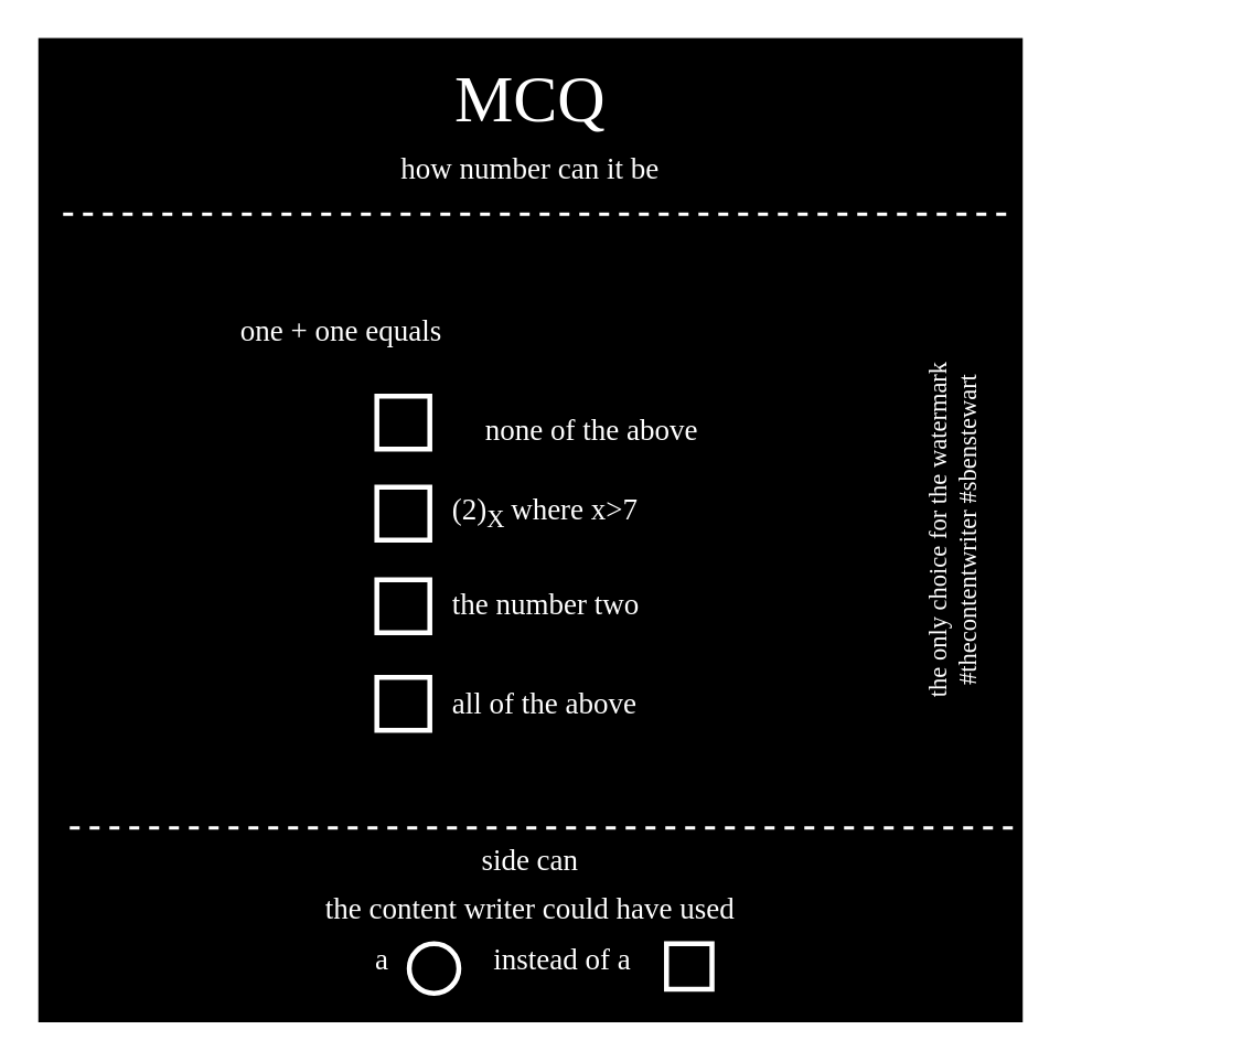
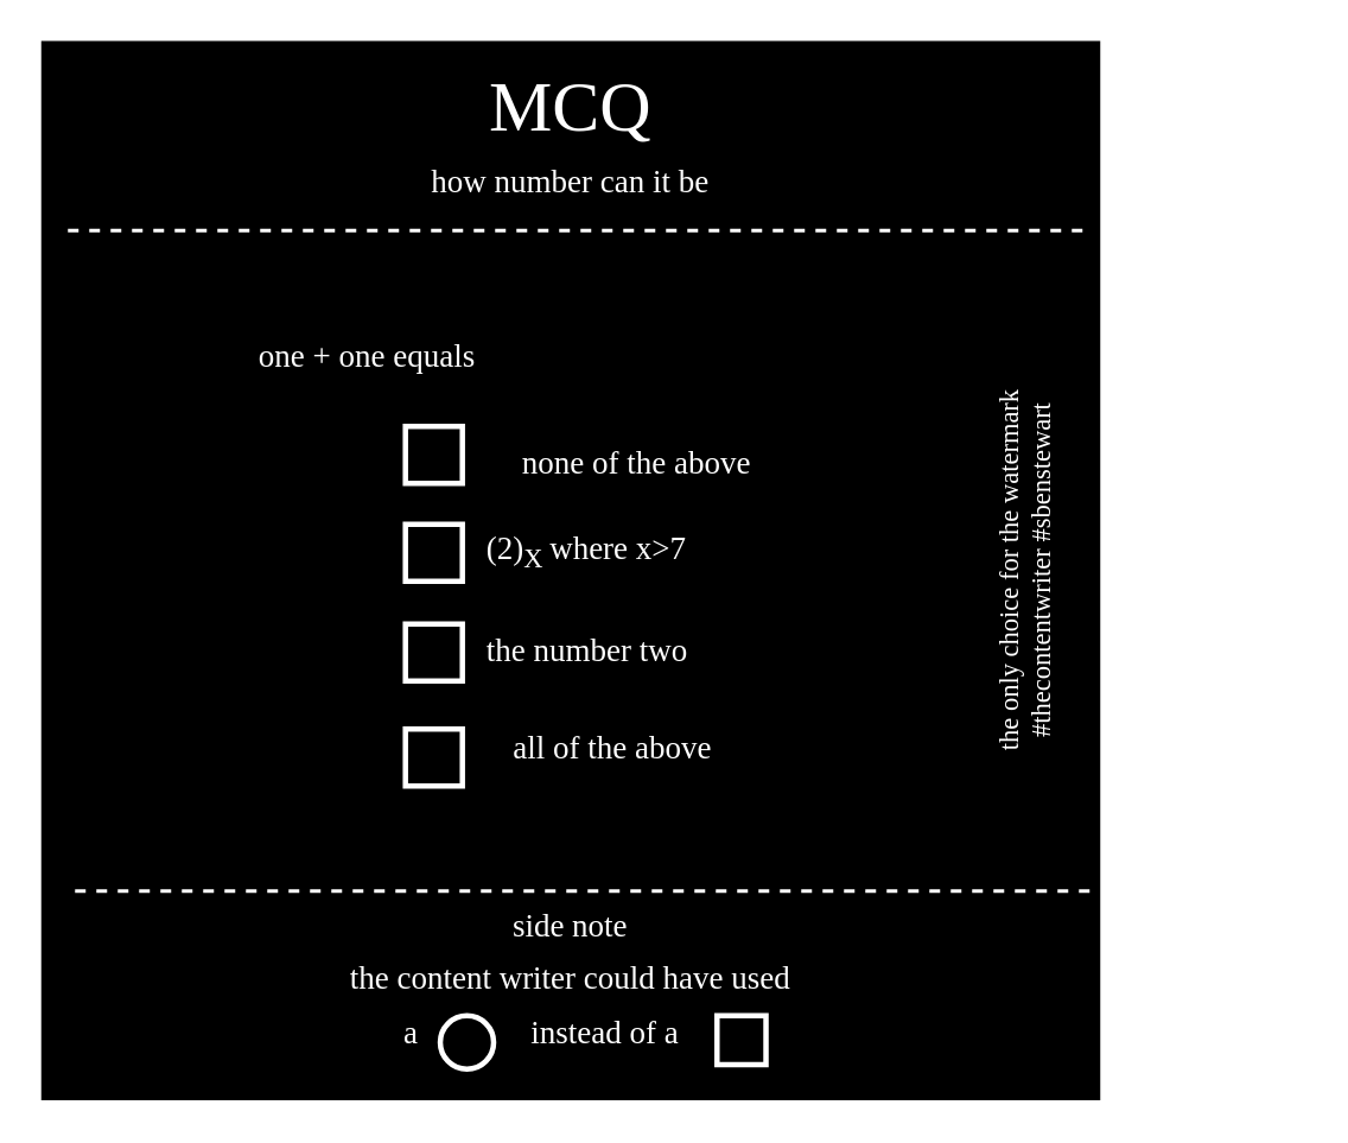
  <mxCell id="0" />
  <mxCell id="1" parent="0" />
  <mxCell id="2" value="" style="whiteSpace=wrap;html=1;aspect=fixed;strokeWidth=5;fontFamily=xkcd;fillColor=#000000;strokeColor=#FFFFFF;" parent="1" vertex="1"><mxGeometry x="20" y="20" width="600" height="600" as="geometry" /></mxCell>
  <mxCell id="3" value="&lt;font&gt;&lt;span style=&quot;font-size: 40px&quot;&gt;&lt;font color=&quot;#ffffff&quot;&gt;MCQ&lt;/font&gt;&lt;/span&gt;&lt;br&gt;&lt;/font&gt;" style="text;html=1;strokeColor=none;fillColor=none;align=center;verticalAlign=middle;whiteSpace=wrap;rounded=0;fontFamily=xkcd;" parent="1" vertex="1"><mxGeometry x="35" y="48" width="570" height="22" as="geometry" /></mxCell>
  <mxCell id="4" value="&lt;font&gt;&lt;span style=&quot;font-size: 18px&quot;&gt;&lt;font color=&quot;#ffffff&quot;&gt;how number can it be&lt;/font&gt;&lt;/span&gt;&lt;br&gt;&lt;/font&gt;" style="text;html=1;strokeColor=none;fillColor=none;align=center;verticalAlign=middle;whiteSpace=wrap;rounded=0;fontFamily=xkcd;" parent="1" vertex="1"><mxGeometry x="20" y="92" width="600" height="20" as="geometry" /></mxCell>
  <mxCell id="5" value="" style="endArrow=none;dashed=1;html=1;strokeWidth=2;strokeColor=#FFFFFF;" parent="1" edge="1"><mxGeometry width="50" height="50" relative="1" as="geometry"><mxPoint x="607.5" y="129" as="sourcePoint" /><mxPoint x="32.5" y="129" as="targetPoint" /></mxGeometry></mxCell>
  <mxCell id="6" value="" style="endArrow=none;dashed=1;html=1;strokeWidth=2;strokeColor=#FFFFFF;" parent="1" edge="1"><mxGeometry width="50" height="50" relative="1" as="geometry"><mxPoint x="611.5" y="500" as="sourcePoint" /><mxPoint x="36.5" y="500" as="targetPoint" /></mxGeometry></mxCell>
- <mxCell id="7" value="&lt;font style=&quot;font-size: 18px&quot;&gt;&lt;font color=&quot;#ffffff&quot; style=&quot;font-size: 18px&quot;&gt;&lt;span&gt;side can&lt;/span&gt;&lt;/font&gt;&lt;br&gt;&lt;/font&gt;" style="text;html=1;strokeColor=none;fillColor=none;align=center;verticalAlign=middle;whiteSpace=wrap;rounded=0;fontFamily=xkcd;" parent="1" vertex="1"><mxGeometry x="20" y="500" width="600" height="40" as="geometry" /></mxCell>
+ <mxCell id="7" value="&lt;font style=&quot;font-size: 18px&quot;&gt;&lt;font color=&quot;#ffffff&quot; style=&quot;font-size: 18px&quot;&gt;&lt;span&gt;side note&lt;/span&gt;&lt;/font&gt;&lt;br&gt;&lt;/font&gt;" style="text;html=1;strokeColor=none;fillColor=none;align=center;verticalAlign=middle;whiteSpace=wrap;rounded=0;fontFamily=xkcd;" parent="1" vertex="1"><mxGeometry x="20" y="500" width="600" height="40" as="geometry" /></mxCell>
  <mxCell id="8" style="edgeStyle=orthogonalEdgeStyle;rounded=0;orthogonalLoop=1;jettySize=auto;html=1;exitX=0.5;exitY=1;exitDx=0;exitDy=0;strokeWidth=2;" parent="1" edge="1"><mxGeometry relative="1" as="geometry"><mxPoint x="471" y="381" as="sourcePoint" /><mxPoint x="471" y="381" as="targetPoint" /></mxGeometry></mxCell>
  <mxCell id="9" value="&lt;font style=&quot;font-size: 15px&quot;&gt;&lt;font color=&quot;#ffffff&quot;&gt;the only choice for the watermark&lt;br&gt;#thecontentwriter #sbenstewart&lt;/font&gt;&lt;br&gt;&lt;/font&gt;" style="text;html=1;strokeColor=none;fillColor=none;align=center;verticalAlign=middle;whiteSpace=wrap;rounded=0;rotation=-90;fontFamily=xkcd;" parent="1" vertex="1"><mxGeometry x="415" y="310" width="320" height="20" as="geometry" /></mxCell>
  <mxCell id="10" value="&lt;div&gt;&lt;span style=&quot;font-size: 18px&quot;&gt;one + one equals&lt;/span&gt;&lt;/div&gt;" style="text;html=1;fillColor=none;align=left;verticalAlign=middle;whiteSpace=wrap;rounded=0;fontFamily=xkcd;fontColor=#FFFFFF;" vertex="1" parent="1"><mxGeometry x="143.38" y="180" width="290" height="40" as="geometry" /></mxCell>
  <mxCell id="11" value="&lt;div&gt;&lt;span style=&quot;font-size: 18px&quot;&gt;none of the above&lt;/span&gt;&lt;/div&gt;" style="text;html=1;fillColor=none;align=left;verticalAlign=middle;whiteSpace=wrap;rounded=0;fontFamily=xkcd;fontColor=#FFFFFF;" vertex="1" parent="1"><mxGeometry x="290.63" y="240" width="211" height="40" as="geometry" /></mxCell>
  <mxCell id="12" value="&lt;span style=&quot;font-size: 18px&quot;&gt;(2)&lt;sub&gt;X &lt;/sub&gt;where x&amp;gt;7&lt;/span&gt;" style="text;html=1;fillColor=none;align=left;verticalAlign=middle;whiteSpace=wrap;rounded=0;fontFamily=xkcd;fontColor=#FFFFFF;" vertex="1" parent="1"><mxGeometry x="270.63" y="290" width="168.75" height="40" as="geometry" /></mxCell>
  <mxCell id="13" value="&lt;div&gt;&lt;span style=&quot;font-size: 18px&quot;&gt;the number two&lt;/span&gt;&lt;/div&gt;" style="text;html=1;fillColor=none;align=left;verticalAlign=middle;whiteSpace=wrap;rounded=0;fontFamily=xkcd;fontColor=#FFFFFF;" vertex="1" parent="1"><mxGeometry x="270.63" y="345" width="188.75" height="40" as="geometry" /></mxCell>
- <mxCell id="14" value="&lt;div&gt;&lt;span style=&quot;font-size: 18px&quot;&gt;all of the above&lt;/span&gt;&lt;/div&gt;" style="text;html=1;fillColor=none;align=left;verticalAlign=middle;whiteSpace=wrap;rounded=0;fontFamily=xkcd;fontColor=#FFFFFF;" vertex="1" parent="1"><mxGeometry x="270.63" y="405" width="241" height="40" as="geometry" /></mxCell>
+ <mxCell id="14" value="&lt;div&gt;&lt;span style=&quot;font-size: 18px&quot;&gt;all of the above&lt;/span&gt;&lt;/div&gt;" style="text;html=1;fillColor=none;align=left;verticalAlign=middle;whiteSpace=wrap;rounded=0;fontFamily=xkcd;fontColor=#FFFFFF;" vertex="1" parent="1"><mxGeometry x="285.63" y="400" width="241" height="40" as="geometry" /></mxCell>
  <mxCell id="15" value="&lt;font style=&quot;font-size: 18px&quot;&gt;&lt;font color=&quot;#ffffff&quot;&gt;the content writer could have used&lt;/font&gt;&lt;br&gt;&lt;/font&gt;" style="text;html=1;strokeColor=none;fillColor=none;align=center;verticalAlign=middle;whiteSpace=wrap;rounded=0;fontFamily=xkcd;" vertex="1" parent="1"><mxGeometry x="20" y="524.5" width="600" height="48" as="geometry" /></mxCell>
  <mxCell id="16" value="&lt;font style=&quot;font-size: 18px&quot;&gt;&lt;font color=&quot;#ffffff&quot; style=&quot;font-size: 18px&quot;&gt;&lt;span&gt;instead of a&lt;/span&gt;&lt;/font&gt;&lt;br&gt;&lt;/font&gt;" style="text;html=1;strokeColor=none;fillColor=none;align=center;verticalAlign=middle;whiteSpace=wrap;rounded=0;fontFamily=xkcd;" vertex="1" parent="1"><mxGeometry x="270.3" y="556" width="139.13" height="48" as="geometry" /></mxCell>
  <mxCell id="17" value="" style="ellipse;whiteSpace=wrap;html=1;aspect=fixed;strokeColor=#FFFFFF;strokeWidth=3;fillColor=none;" vertex="1" parent="1"><mxGeometry x="246.68" y="570" width="30" height="30" as="geometry" /></mxCell>
  <mxCell id="18" value="" style="whiteSpace=wrap;html=1;aspect=fixed;strokeColor=#FFFFFF;strokeWidth=3;fillColor=none;" vertex="1" parent="1"><mxGeometry x="402.18" y="570" width="27.5" height="27.5" as="geometry" /></mxCell>
  <mxCell id="19" value="" style="whiteSpace=wrap;html=1;aspect=fixed;strokeColor=#FFFFFF;strokeWidth=3;fillColor=none;" vertex="1" parent="1"><mxGeometry x="227.13" y="239" width="32" height="32" as="geometry" /></mxCell>
  <mxCell id="20" value="" style="whiteSpace=wrap;html=1;aspect=fixed;strokeColor=#FFFFFF;strokeWidth=3;fillColor=none;" vertex="1" parent="1"><mxGeometry x="227.13" y="294" width="32" height="32" as="geometry" /></mxCell>
  <mxCell id="21" value="" style="whiteSpace=wrap;html=1;aspect=fixed;strokeColor=#FFFFFF;strokeWidth=3;fillColor=none;" vertex="1" parent="1"><mxGeometry x="227.13" y="350" width="32" height="32" as="geometry" /></mxCell>
  <mxCell id="22" value="" style="whiteSpace=wrap;html=1;aspect=fixed;strokeColor=#FFFFFF;strokeWidth=3;fillColor=none;" vertex="1" parent="1"><mxGeometry x="227.13" y="409" width="32" height="32" as="geometry" /></mxCell>
  <mxCell id="23" value="&lt;font style=&quot;font-size: 18px&quot;&gt;&lt;font color=&quot;#ffffff&quot; style=&quot;font-size: 18px&quot;&gt;&lt;span&gt;a&lt;/span&gt;&lt;/font&gt;&lt;br&gt;&lt;/font&gt;" style="text;html=1;strokeColor=none;fillColor=none;align=center;verticalAlign=middle;whiteSpace=wrap;rounded=0;fontFamily=xkcd;" vertex="1" parent="1"><mxGeometry x="210.31" y="556" width="41.12" height="48" as="geometry" /></mxCell>
